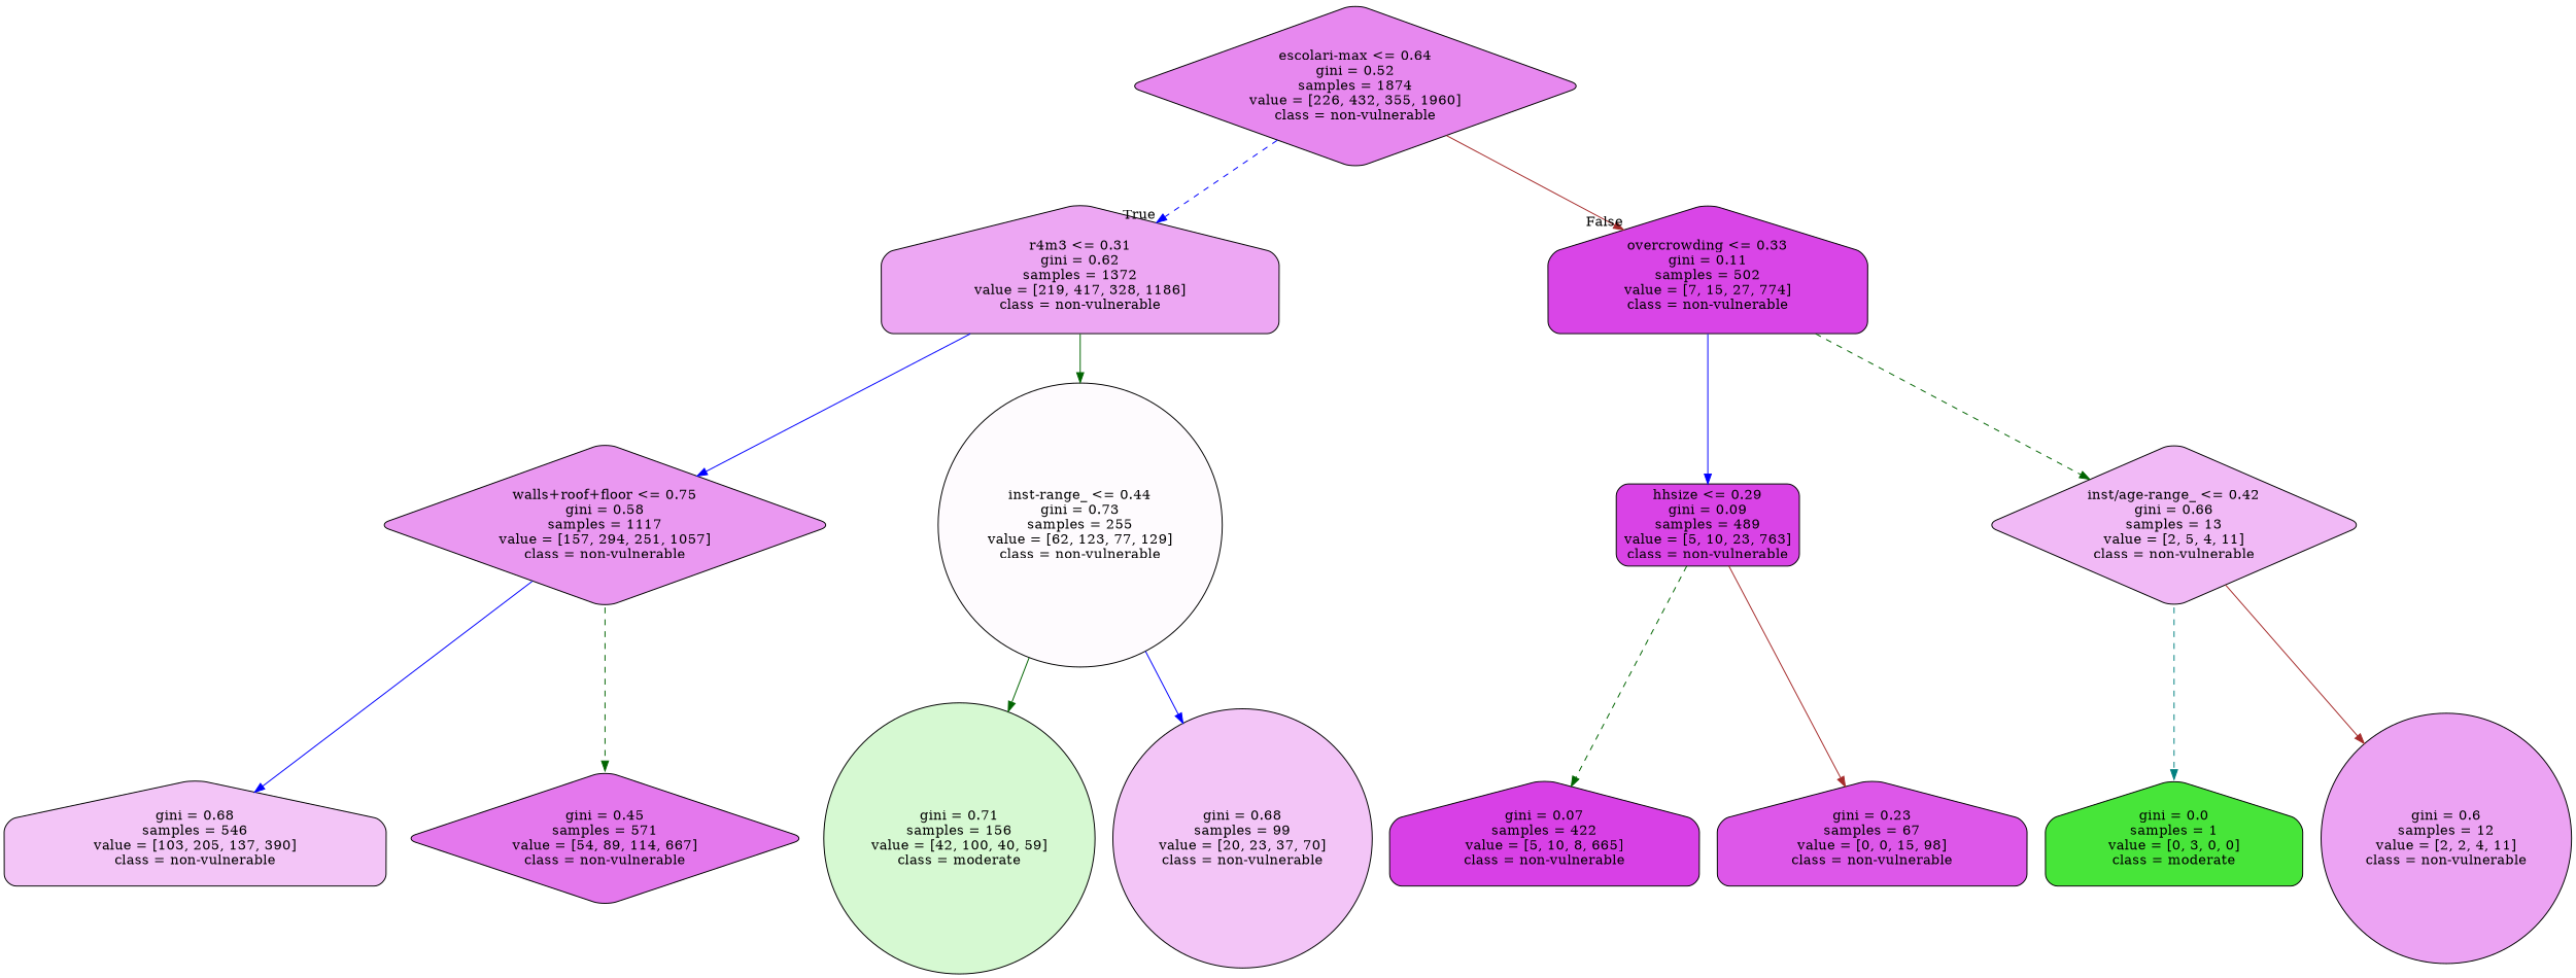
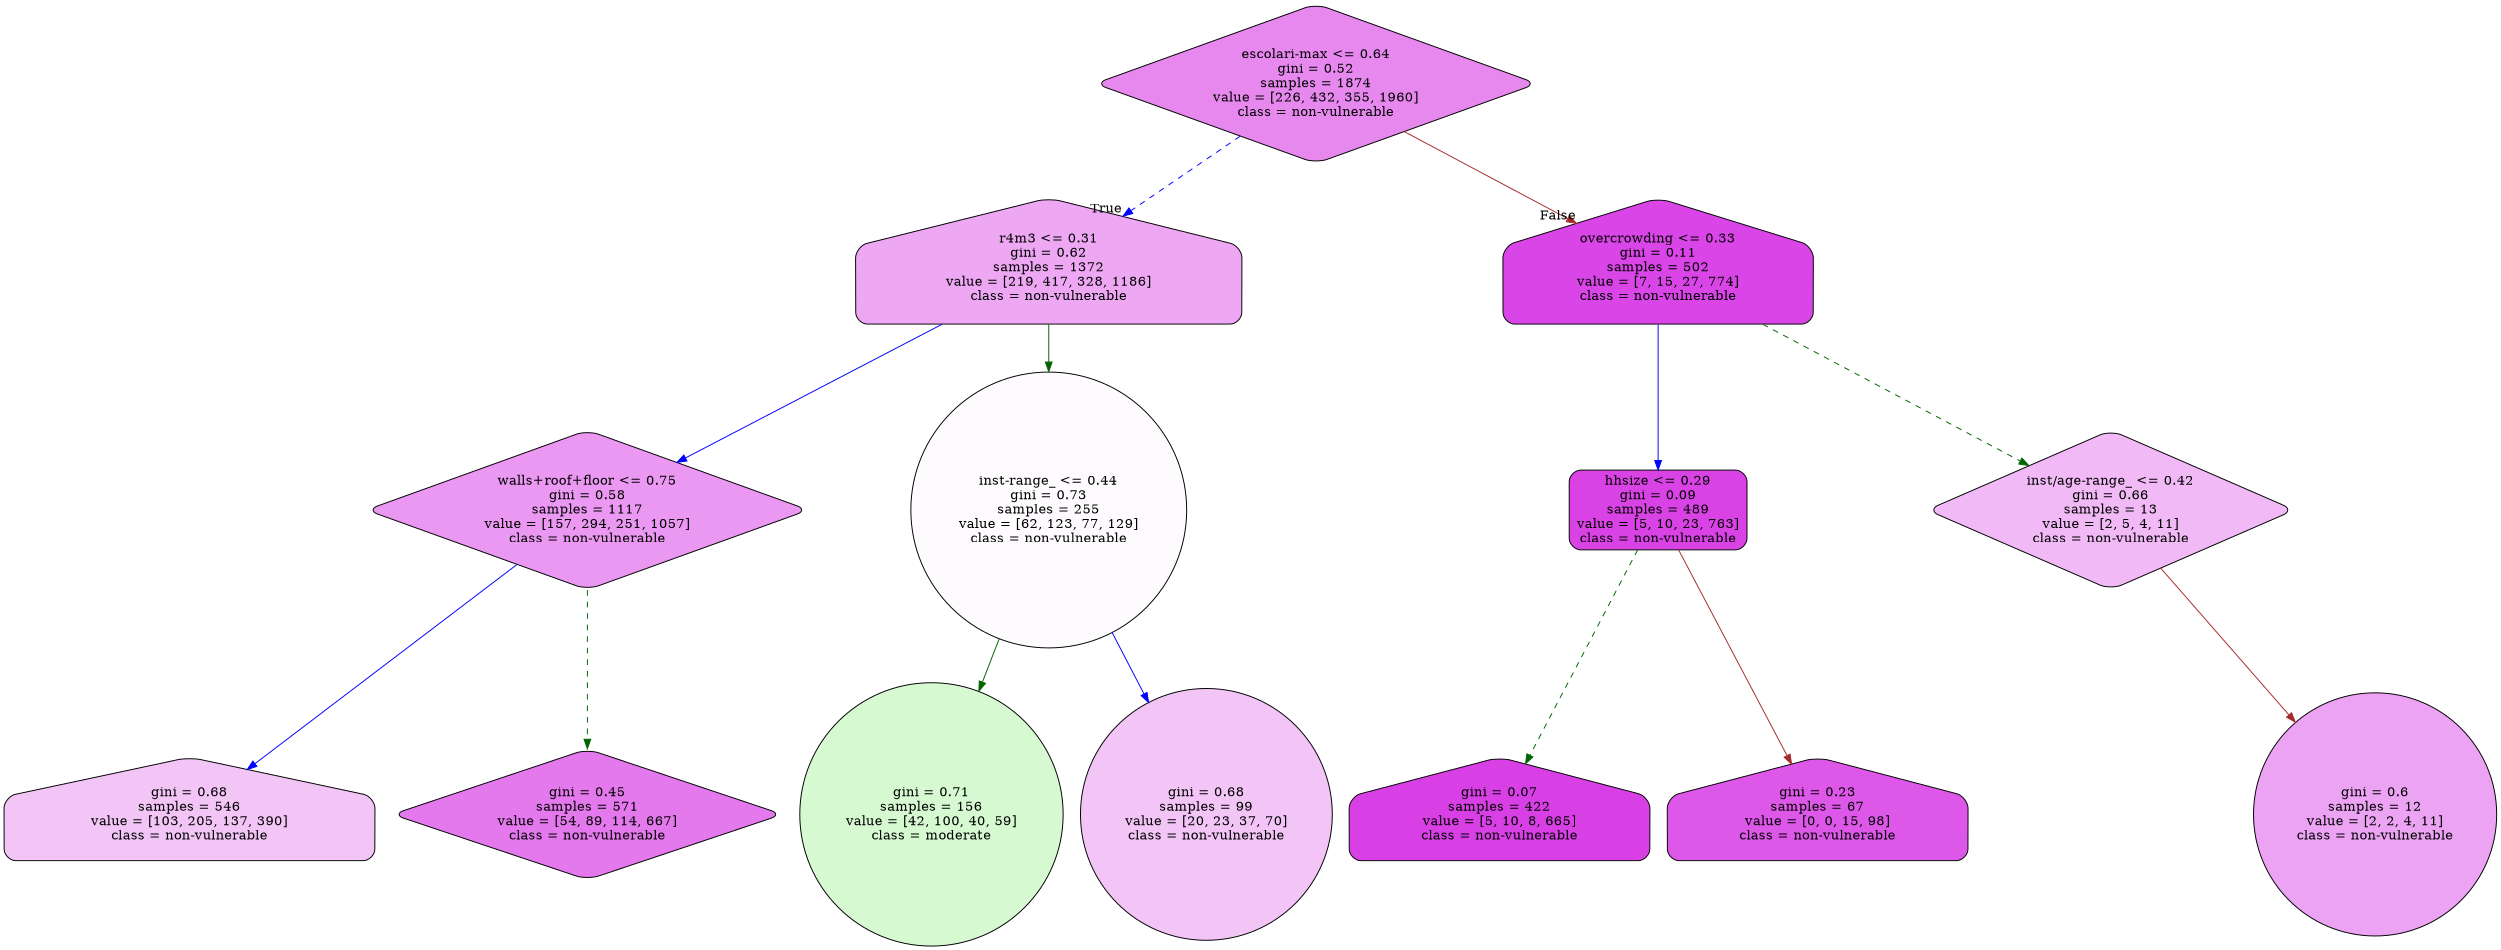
  digraph {
    fontname="DejaVu Serif"
    node [color=black fillcolor="#f3c5f7" fontname="DejaVu Serif" shape=house style="filled, rounded"]
    edge [fontname="DejaVu Serif" color=blue style=solid]
    n1 [fillcolor="#e788ef" label="escolari-max <= 0.64\ngini = 0.52\nsamples = 1874\nvalue = [226, 432, 355, 1960]\nclass = non-vulnerable" shape=diamond]
    n2 [fillcolor="#eda7f3" label="r4m3 <= 0.31\ngini = 0.62\nsamples = 1372\nvalue = [219, 417, 328, 1186]\nclass = non-vulnerable"]
    n3 [fillcolor="#d945e7" label="overcrowding <= 0.33\ngini = 0.11\nsamples = 502\nvalue = [7, 15, 27, 774]\nclass = non-vulnerable"]
    n4 [fillcolor="#ea98f1" label="walls+roof+floor <= 0.75\ngini = 0.58\nsamples = 1117\nvalue = [157, 294, 251, 1057]\nclass = non-vulnerable" shape=diamond]
    n5 [fillcolor="#fefbfe" label="inst-range_ <= 0.44\ngini = 0.73\nsamples = 255\nvalue = [62, 123, 77, 129]\nclass = non-vulnerable" shape=circle]
    n6 [label="gini = 0.68\nsamples = 546\nvalue = [103, 205, 137, 390]\nclass = non-vulnerable"]
    n7 [fillcolor="#e478ed" label="gini = 0.45\nsamples = 571\nvalue = [54, 89, 114, 667]\nclass = non-vulnerable" shape=diamond]
    n8 [fillcolor="#d6f9d2" label="gini = 0.71\nsamples = 156\nvalue = [42, 100, 40, 59]\nclass = moderate" shape=circle]
    n9 [label="gini = 0.68\nsamples = 99\nvalue = [20, 23, 37, 70]\nclass = non-vulnerable" shape=circle]
    n10 [fillcolor="#d943e6" label="hhsize <= 0.29\ngini = 0.09\nsamples = 489\nvalue = [5, 10, 23, 763]\nclass = non-vulnerable" shape=box]
    n11 [fillcolor="#f1b9f6" label="inst/age-range_ <= 0.42\ngini = 0.66\nsamples = 13\nvalue = [2, 5, 4, 11]\nclass = non-vulnerable" shape=diamond]
    n12 [fillcolor="#d840e6" label="gini = 0.07\nsamples = 422\nvalue = [5, 10, 8, 665]\nclass = non-vulnerable"]
    n13 [fillcolor="#dd57e9" label="gini = 0.23\nsamples = 67\nvalue = [0, 0, 15, 98]\nclass = non-vulnerable"]
-   n14 [fillcolor="#47e539" label="gini = 0.0\nsamples = 1\nvalue = [0, 3, 0, 0]\nclass = moderate"]
    n15 [fillcolor="#eca3f3" label="gini = 0.6\nsamples = 12\nvalue = [2, 2, 4, 11]\nclass = non-vulnerable" shape=circle]
    n1 -> n2 [headlabel=True labelangle=45 labeldistance=2.5 style=dashed]
    n1 -> n3 [headlabel=False labelangle=-45 labeldistance=2.5 color=brown]
    n2 -> n4
    n2 -> n5 [color=darkgreen]
    n3 -> n10
    n3 -> n11 [color=darkgreen style=dashed]
    n4 -> n6
    n4 -> n7 [color=darkgreen style=dashed]
    n5 -> n8 [color=darkgreen]
    n5 -> n9
    n10 -> n12 [color=darkgreen style=dashed]
    n10 -> n13 [color=brown]
-   n11 -> n14 [color=teal style=dashed]
    n11 -> n15 [color=brown]
  }
